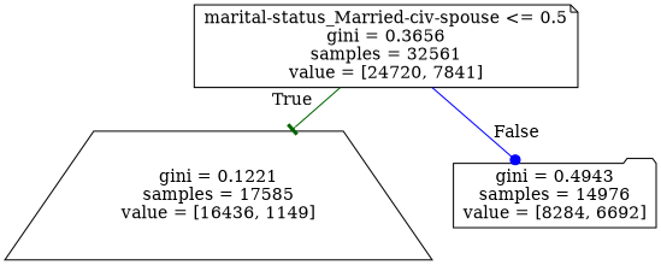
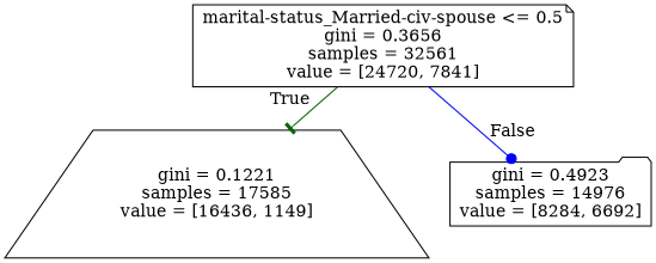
  digraph {
    edge [labeldistance=2.5]
    n1 [label="marital-status_Married-civ-spouse <= 0.5\ngini = 0.3656\nsamples = 32561\nvalue = [24720, 7841]" shape=note]
    n2 [label="gini = 0.1221\nsamples = 17585\nvalue = [16436, 1149]" shape=trapezium]
-   n3 [label="gini = 0.4943\nsamples = 14976\nvalue = [8284, 6692]" shape=folder]
+   n3 [label="gini = 0.4923\nsamples = 14976\nvalue = [8284, 6692]" shape=folder]
    n1 -> n2 [headlabel=True labelangle=45 color=darkgreen arrowhead=tee]
    n1 -> n3 [headlabel=False labelangle=-45 color=blue arrowhead=dot]
  }
